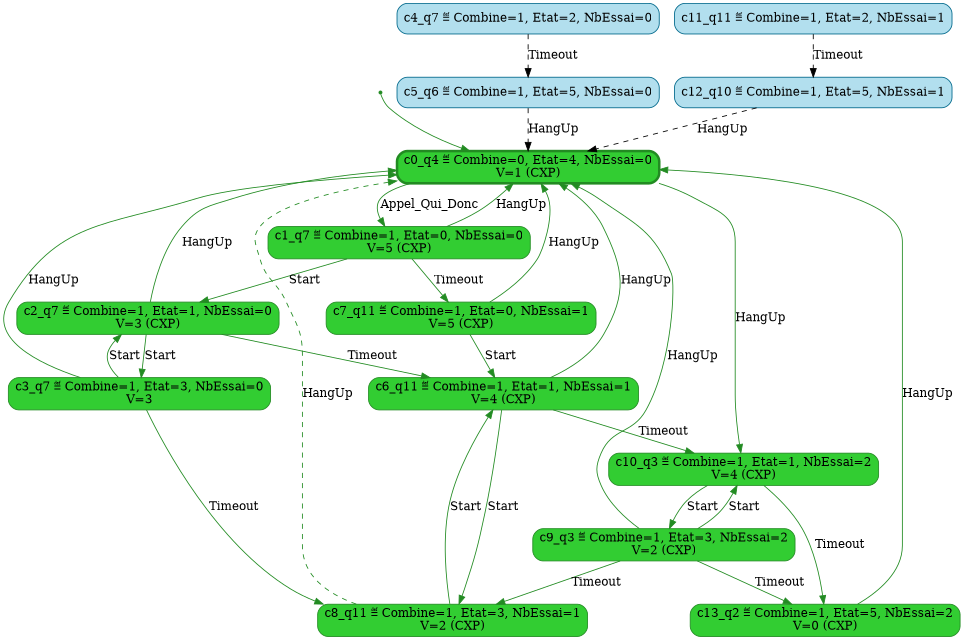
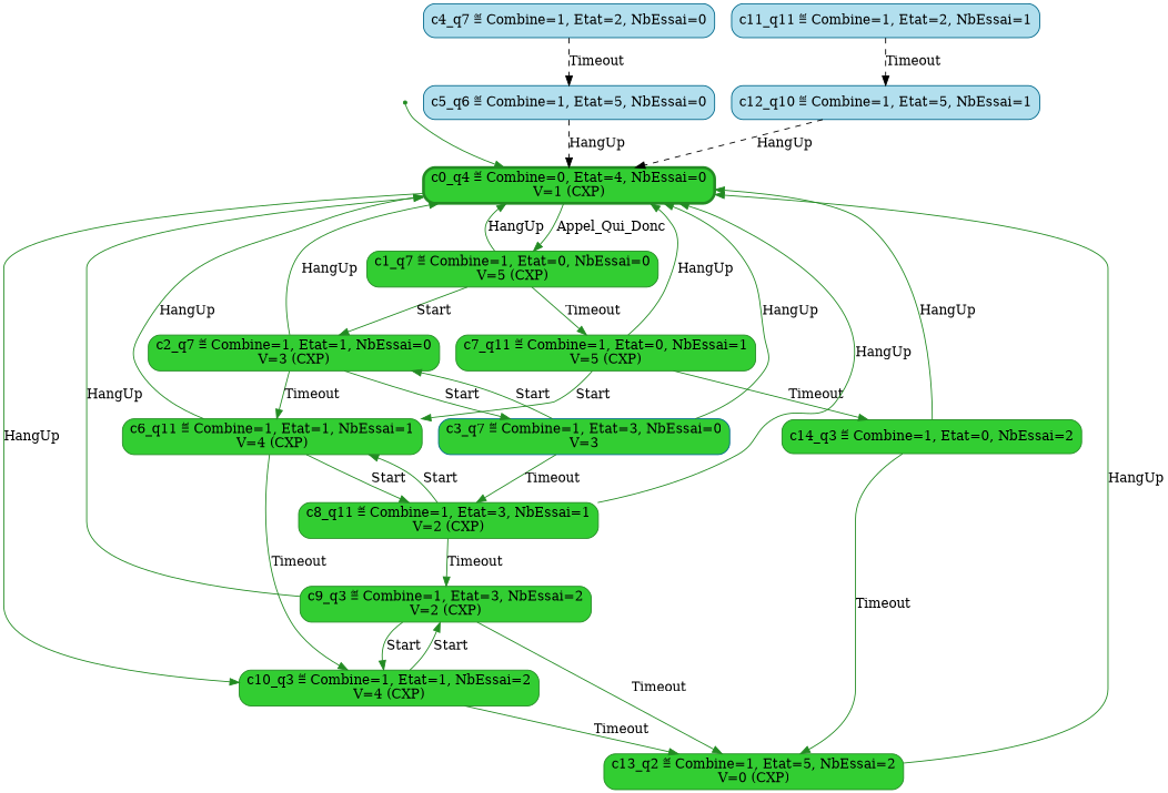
  digraph {
    rankdir=TB
    node [color=forestgreen shape=box fillcolor=limegreen style="rounded, filled"]
    edge [color=forestgreen]
    __invisible__ [shape=point fillcolor="" style=""]
    n2 [label="c0_q4 ≝ Combine=0, Etat=4, NbEssai=0\nV=1 (CXP)" penwidth=3]
    n3 [label="c1_q7 ≝ Combine=1, Etat=0, NbEssai=0\nV=5 (CXP)"]
    n4 [label="c10_q3 ≝ Combine=1, Etat=1, NbEssai=2\nV=4 (CXP)"]
    n5 [label="c2_q7 ≝ Combine=1, Etat=1, NbEssai=0\nV=3 (CXP)"]
    n6 [label="c7_q11 ≝ Combine=1, Etat=0, NbEssai=1\nV=5 (CXP)"]
    n7 [label="c6_q11 ≝ Combine=1, Etat=1, NbEssai=1\nV=4 (CXP)"]
-   n8 [label="c3_q7 ≝ Combine=1, Etat=3, NbEssai=0\nV=3"]
+   n8 [color=deepskyblue4 label="c3_q7 ≝ Combine=1, Etat=3, NbEssai=0\nV=3"]
+   n9 [label="c14_q3 ≝ Combine=1, Etat=0, NbEssai=2"]
    n10 [label="c8_q11 ≝ Combine=1, Etat=3, NbEssai=1\nV=2 (CXP)"]
    n11 [label="c9_q3 ≝ Combine=1, Etat=3, NbEssai=2\nV=2 (CXP)"]
    n12 [label="c13_q2 ≝ Combine=1, Etat=5, NbEssai=2\nV=0 (CXP)"]
    n13 [color=deepskyblue4 fillcolor=lightblue2 label="c4_q7 ≝ Combine=1, Etat=2, NbEssai=0"]
    n14 [color=deepskyblue4 fillcolor=lightblue2 label="c5_q6 ≝ Combine=1, Etat=5, NbEssai=0"]
    n15 [color=deepskyblue4 fillcolor=lightblue2 label="c11_q11 ≝ Combine=1, Etat=2, NbEssai=1"]
    n16 [color=deepskyblue4 fillcolor=lightblue2 label="c12_q10 ≝ Combine=1, Etat=5, NbEssai=1"]
    __invisible__ -> n2
    n2 -> n3 [label=Appel_Qui_Donc]
    n2 -> n4 [label=HangUp]
    n3 -> n2 [label=HangUp]
    n3 -> n5 [label=Start]
    n3 -> n6 [label=Timeout]
    n4 -> n11 [label=Start]
    n4 -> n12 [label=Timeout]
    n5 -> n2 [label=HangUp]
    n5 -> n7 [label=Timeout]
    n5 -> n8 [label=Start]
    n6 -> n2 [label=HangUp]
    n6 -> n7 [label=Start]
+   n6 -> n9 [label=Timeout]
    n7 -> n2 [label=HangUp]
    n7 -> n4 [label=Timeout]
    n7 -> n10 [label=Start]
    n8 -> n2 [label=HangUp]
    n8 -> n5 [label=Start]
    n8 -> n10 [label=Timeout]
-   n10 -> n2 [label=HangUp style=dashed]
+   n9 -> n2 [label=HangUp]
+   n9 -> n12 [label=Timeout]
+   n10 -> n2 [label=HangUp]
    n10 -> n7 [label=Start]
-   n11 -> n10 [label=Timeout]
+   n10 -> n11 [label=Timeout]
    n11 -> n2 [label=HangUp]
    n11 -> n4 [label=Start]
    n11 -> n12 [label=Timeout]
    n12 -> n2 [label=HangUp]
    n13 -> n14 [color=black label=Timeout style=dashed]
    n14 -> n2 [color=black label=HangUp style=dashed]
    n15 -> n16 [color=black label=Timeout style=dashed]
    n16 -> n2 [color=black label=HangUp style=dashed]
  }
